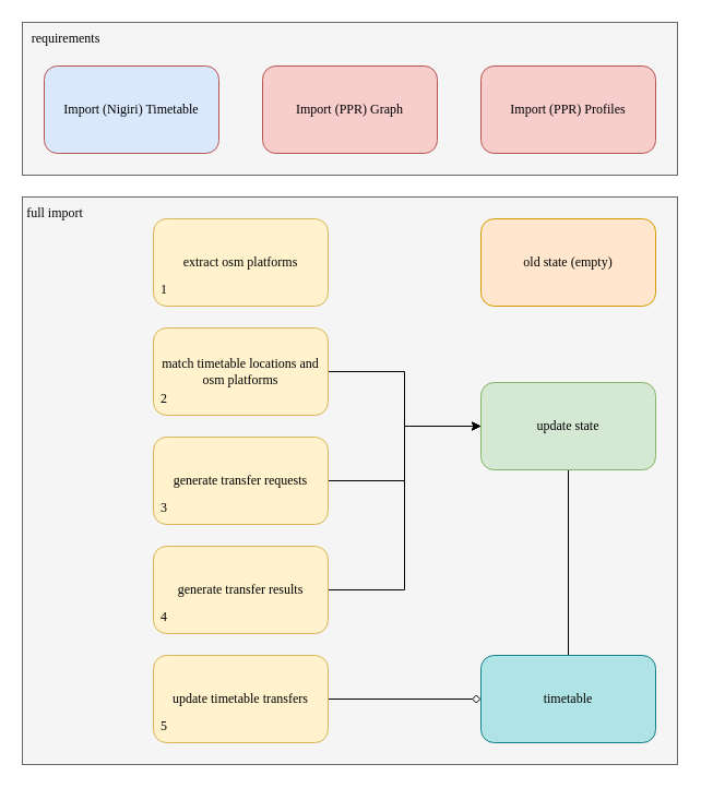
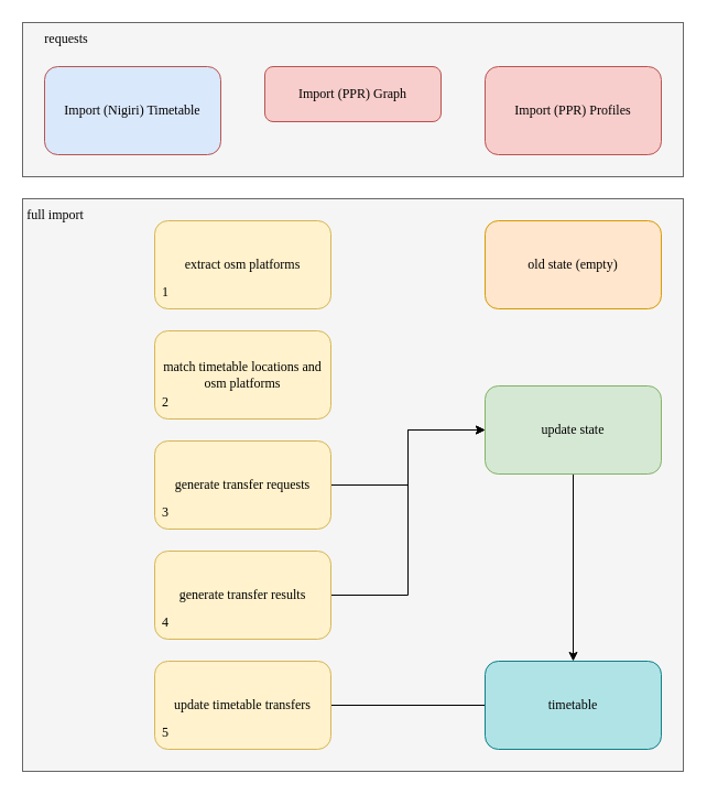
  <mxCell id="0" />
  <mxCell id="1" parent="0" />
  <mxCell id="2" value="" style="rounded=0;whiteSpace=wrap;html=1;fillColor=#f5f5f5;fontColor=#333333;strokeColor=#666666;fontFamily=Calibri Light;" parent="1" vertex="1"><mxGeometry x="20" y="20" width="600" height="140" as="geometry" /></mxCell>
  <mxCell id="3" value="&lt;div&gt;Import (Nigiri) Timetable&lt;/div&gt;" style="rounded=1;whiteSpace=wrap;html=1;fillColor=#dae8fc;strokeColor=#b85450;fontFamily=Calibri Light;" parent="1" vertex="1"><mxGeometry x="40" y="60" width="160" height="80" as="geometry" /></mxCell>
- <mxCell id="4" value="Import (PPR) Graph" style="rounded=1;whiteSpace=wrap;html=1;fillColor=#f8cecc;strokeColor=#b85450;fontFamily=Calibri Light;" parent="1" vertex="1"><mxGeometry x="240" y="60" width="160" height="80" as="geometry" /></mxCell>
- <mxCell id="5" value="requirements" style="text;html=1;strokeColor=none;fillColor=none;align=center;verticalAlign=middle;whiteSpace=wrap;rounded=0;fontFamily=Calibri Light;" parent="1" vertex="1"><mxGeometry x="20" y="20" width="80" height="30" as="geometry" /></mxCell>
+ <mxCell id="4" value="Import (PPR) Graph" style="rounded=1;whiteSpace=wrap;html=1;fillColor=#f8cecc;strokeColor=#b85450;fontFamily=Calibri Light;" parent="1" vertex="1"><mxGeometry x="240" y="60" width="160" height="50" as="geometry" /></mxCell>
+ <mxCell id="5" value="requests" style="text;html=1;strokeColor=none;fillColor=none;align=center;verticalAlign=middle;whiteSpace=wrap;rounded=0;fontFamily=Calibri Light;" parent="1" vertex="1"><mxGeometry x="20" y="20" width="80" height="30" as="geometry" /></mxCell>
  <mxCell id="6" value="" style="rounded=0;whiteSpace=wrap;html=1;fillColor=#f5f5f5;fontColor=#333333;strokeColor=#666666;fontFamily=Calibri Light;" parent="1" vertex="1"><mxGeometry x="20" y="180" width="600" height="520" as="geometry" /></mxCell>
- <mxCell id="7" style="edgeStyle=orthogonalEdgeStyle;rounded=0;orthogonalLoop=1;jettySize=auto;html=1;exitX=0.5;exitY=1;exitDx=0;exitDy=0;entryX=0.5;entryY=0;entryDx=0;entryDy=0;fontFamily=Calibri Light;endArrow=none;" parent="1" source="8" target="19" edge="1"><mxGeometry relative="1" as="geometry" /></mxCell>
+ <mxCell id="7" style="edgeStyle=orthogonalEdgeStyle;rounded=0;orthogonalLoop=1;jettySize=auto;html=1;exitX=0.5;exitY=1;exitDx=0;exitDy=0;entryX=0.5;entryY=0;entryDx=0;entryDy=0;fontFamily=Calibri Light;" parent="1" source="8" target="19" edge="1"><mxGeometry relative="1" as="geometry" /></mxCell>
  <mxCell id="8" value="update state" style="rounded=1;whiteSpace=wrap;html=1;fillColor=#d5e8d4;strokeColor=#82b366;fontFamily=Calibri Light;" parent="1" vertex="1"><mxGeometry x="440" y="350" width="160" height="80" as="geometry" /></mxCell>
  <mxCell id="9" value="old state (empty)" style="rounded=1;whiteSpace=wrap;html=1;fillColor=#ffe6cc;strokeColor=#d79b00;fontFamily=Calibri Light;" parent="1" vertex="1"><mxGeometry x="440" y="200" width="160" height="80" as="geometry" /></mxCell>
  <mxCell id="10" value="extract osm platforms" style="rounded=1;whiteSpace=wrap;html=1;fillColor=#fff2cc;strokeColor=#d6b656;fontFamily=Calibri Light;" parent="1" vertex="1"><mxGeometry x="140" y="200" width="160" height="80" as="geometry" /></mxCell>
- <mxCell id="11" style="edgeStyle=orthogonalEdgeStyle;rounded=0;orthogonalLoop=1;jettySize=auto;html=1;exitX=1;exitY=0.5;exitDx=0;exitDy=0;fontFamily=Calibri Light;entryX=0;entryY=0.5;entryDx=0;entryDy=0;" parent="1" source="12" target="8" edge="1"><mxGeometry relative="1" as="geometry"><mxPoint x="440" y="339.793" as="targetPoint" /></mxGeometry></mxCell>
  <mxCell id="12" value="match timetable locations and osm platforms" style="rounded=1;whiteSpace=wrap;html=1;fillColor=#fff2cc;strokeColor=#d6b656;fontFamily=Calibri Light;" parent="1" vertex="1"><mxGeometry x="140" y="300" width="160" height="80" as="geometry" /></mxCell>
  <mxCell id="13" style="edgeStyle=orthogonalEdgeStyle;rounded=0;orthogonalLoop=1;jettySize=auto;html=1;exitX=1;exitY=0.5;exitDx=0;exitDy=0;entryX=0;entryY=0.5;entryDx=0;entryDy=0;fontFamily=Calibri Light;" parent="1" source="14" target="8" edge="1"><mxGeometry relative="1" as="geometry" /></mxCell>
  <mxCell id="14" value="generate transfer requests" style="rounded=1;whiteSpace=wrap;html=1;fillColor=#fff2cc;strokeColor=#d6b656;fontFamily=Calibri Light;" parent="1" vertex="1"><mxGeometry x="140" y="400" width="160" height="80" as="geometry" /></mxCell>
  <mxCell id="15" style="edgeStyle=orthogonalEdgeStyle;rounded=0;orthogonalLoop=1;jettySize=auto;html=1;exitX=1;exitY=0.5;exitDx=0;exitDy=0;fontFamily=Calibri Light;entryX=0;entryY=0.5;entryDx=0;entryDy=0;" parent="1" source="16" target="8" edge="1"><mxGeometry relative="1" as="geometry"><mxPoint x="440" y="340" as="targetPoint" /><Array as="points"><mxPoint x="370" y="540" /><mxPoint x="370" y="390" /></Array></mxGeometry></mxCell>
  <mxCell id="16" value="generate transfer results" style="rounded=1;whiteSpace=wrap;html=1;fillColor=#fff2cc;strokeColor=#d6b656;fontFamily=Calibri Light;" parent="1" vertex="1"><mxGeometry x="140" y="500" width="160" height="80" as="geometry" /></mxCell>
- <mxCell id="17" style="edgeStyle=orthogonalEdgeStyle;rounded=0;orthogonalLoop=1;jettySize=auto;html=1;exitX=1;exitY=0.5;exitDx=0;exitDy=0;entryX=0;entryY=0.5;entryDx=0;entryDy=0;endArrow=diamond;endFill=0;fontFamily=Calibri Light;" parent="1" source="18" target="19" edge="1"><mxGeometry relative="1" as="geometry" /></mxCell>
+ <mxCell id="17" style="edgeStyle=orthogonalEdgeStyle;rounded=0;orthogonalLoop=1;jettySize=auto;html=1;exitX=1;exitY=0.5;exitDx=0;exitDy=0;entryX=0;entryY=0.5;entryDx=0;entryDy=0;endArrow=none;endFill=0;fontFamily=Calibri Light;" parent="1" source="18" target="19" edge="1"><mxGeometry relative="1" as="geometry" /></mxCell>
  <mxCell id="18" value="update timetable transfers" style="rounded=1;whiteSpace=wrap;html=1;fillColor=#fff2cc;strokeColor=#d6b656;fontFamily=Calibri Light;" parent="1" vertex="1"><mxGeometry x="140" y="600" width="160" height="80" as="geometry" /></mxCell>
  <mxCell id="19" value="timetable" style="rounded=1;whiteSpace=wrap;html=1;fillColor=#b0e3e6;strokeColor=#0e8088;fontFamily=Calibri Light;" parent="1" vertex="1"><mxGeometry x="440" y="600" width="160" height="80" as="geometry" /></mxCell>
  <mxCell id="20" value="full import" style="text;html=1;strokeColor=none;fillColor=none;align=center;verticalAlign=middle;whiteSpace=wrap;rounded=0;fontFamily=Calibri Light;" parent="1" vertex="1"><mxGeometry x="20" y="180" width="60" height="30" as="geometry" /></mxCell>
  <mxCell id="21" value="1" style="text;html=1;strokeColor=none;fillColor=none;align=center;verticalAlign=middle;whiteSpace=wrap;rounded=0;fontFamily=Calibri Light;" parent="1" vertex="1"><mxGeometry x="140" y="250" width="20" height="30" as="geometry" /></mxCell>
  <mxCell id="22" value="2" style="text;html=1;strokeColor=none;fillColor=none;align=center;verticalAlign=middle;whiteSpace=wrap;rounded=0;fontFamily=Calibri Light;" parent="1" vertex="1"><mxGeometry x="140" y="350" width="20" height="30" as="geometry" /></mxCell>
  <mxCell id="23" value="3" style="text;html=1;strokeColor=none;fillColor=none;align=center;verticalAlign=middle;whiteSpace=wrap;rounded=0;fontFamily=Calibri Light;" parent="1" vertex="1"><mxGeometry x="140" y="450" width="20" height="30" as="geometry" /></mxCell>
  <mxCell id="24" value="4" style="text;html=1;strokeColor=none;fillColor=none;align=center;verticalAlign=middle;whiteSpace=wrap;rounded=0;fontFamily=Calibri Light;" parent="1" vertex="1"><mxGeometry x="140" y="550" width="20" height="30" as="geometry" /></mxCell>
  <mxCell id="25" value="5" style="text;html=1;strokeColor=none;fillColor=none;align=center;verticalAlign=middle;whiteSpace=wrap;rounded=0;fontFamily=Calibri Light;" parent="1" vertex="1"><mxGeometry x="140" y="650" width="20" height="30" as="geometry" /></mxCell>
  <mxCell id="26" value="Import (PPR) Profiles" style="rounded=1;whiteSpace=wrap;html=1;fillColor=#f8cecc;strokeColor=#b85450;fontFamily=Calibri Light;" vertex="1" parent="1"><mxGeometry x="440" y="60" width="160" height="80" as="geometry" /></mxCell>
